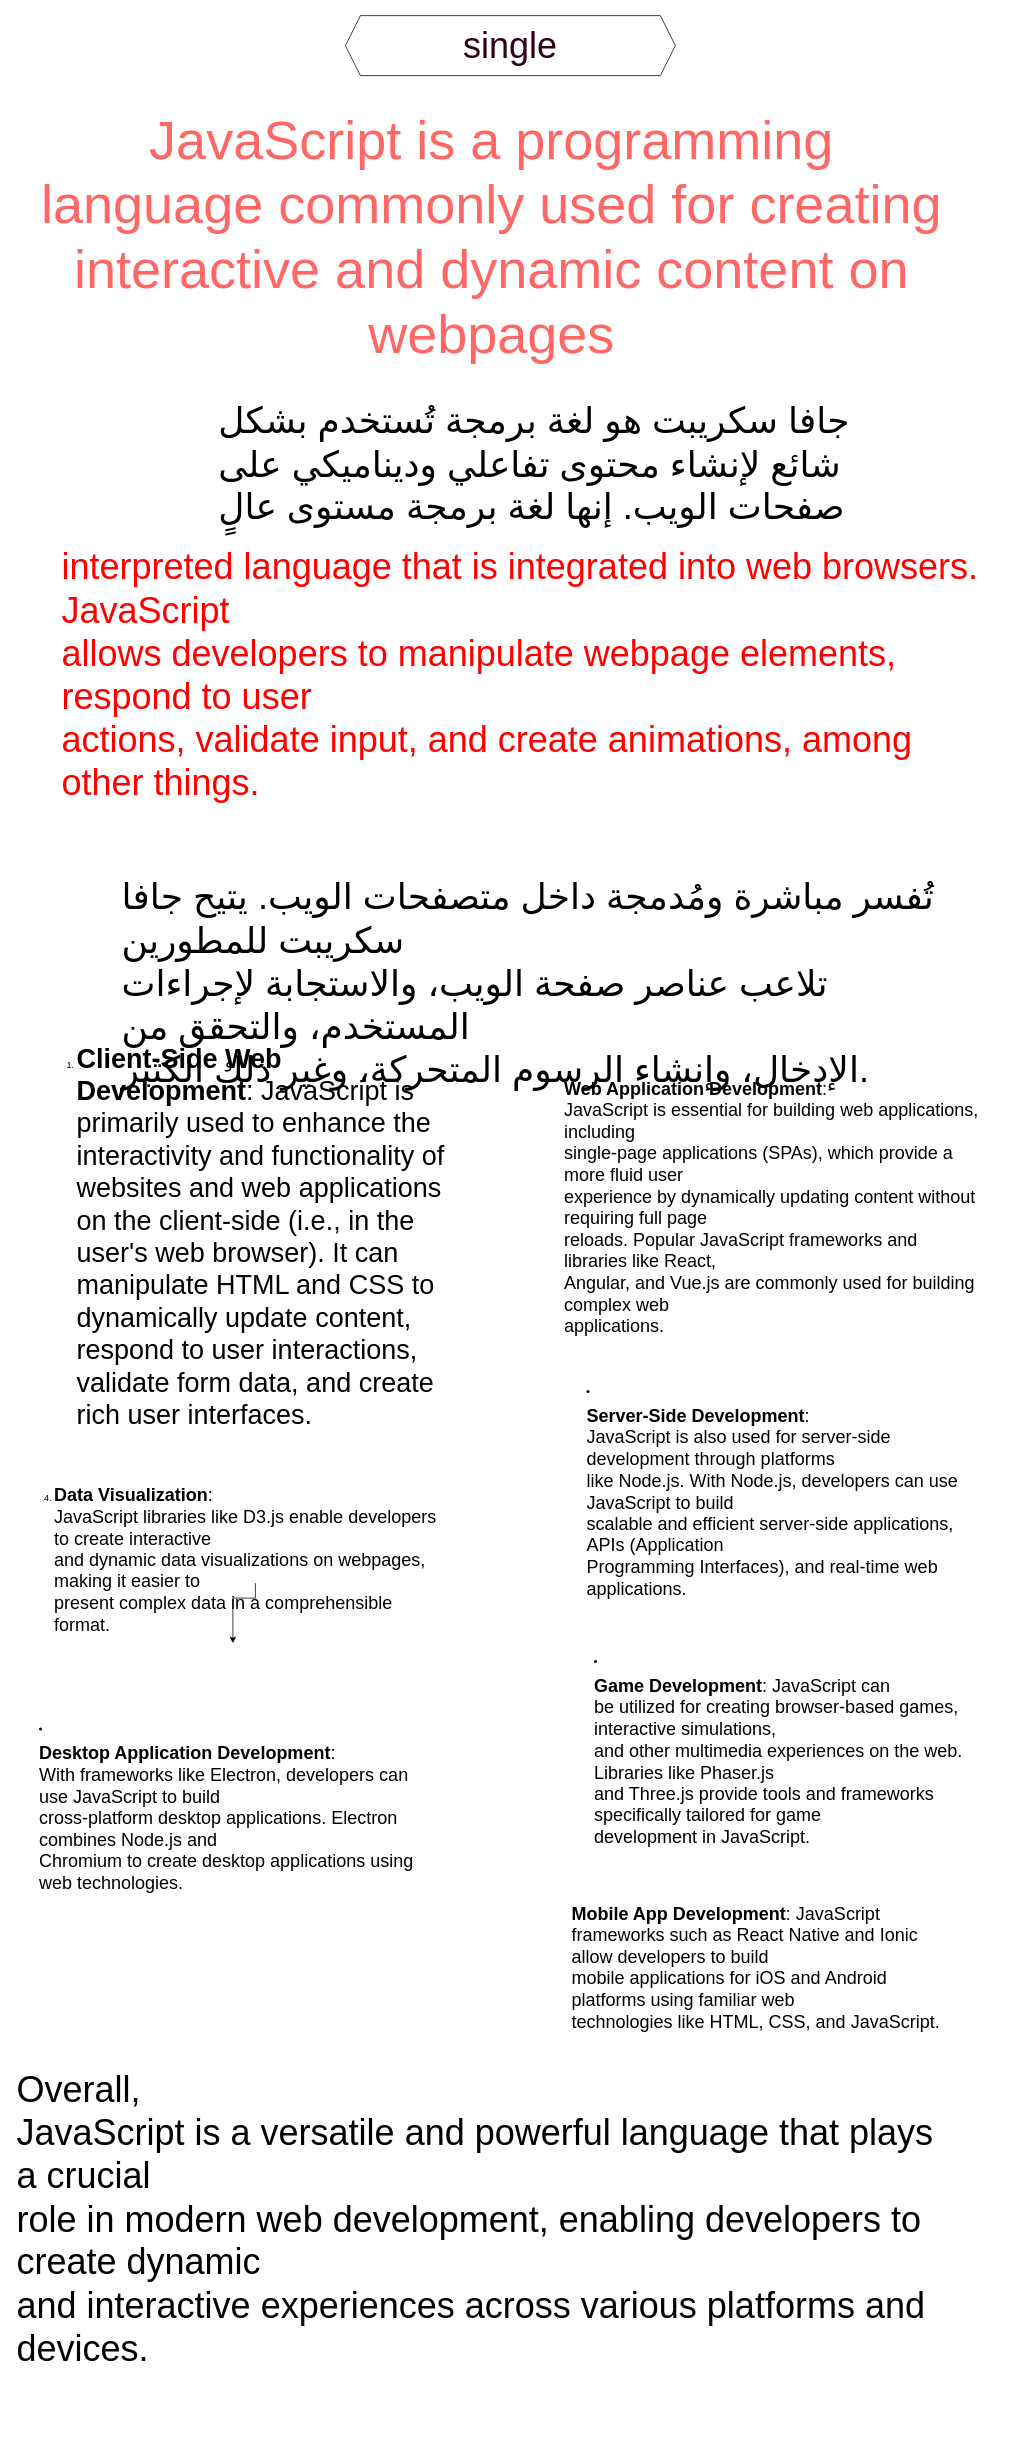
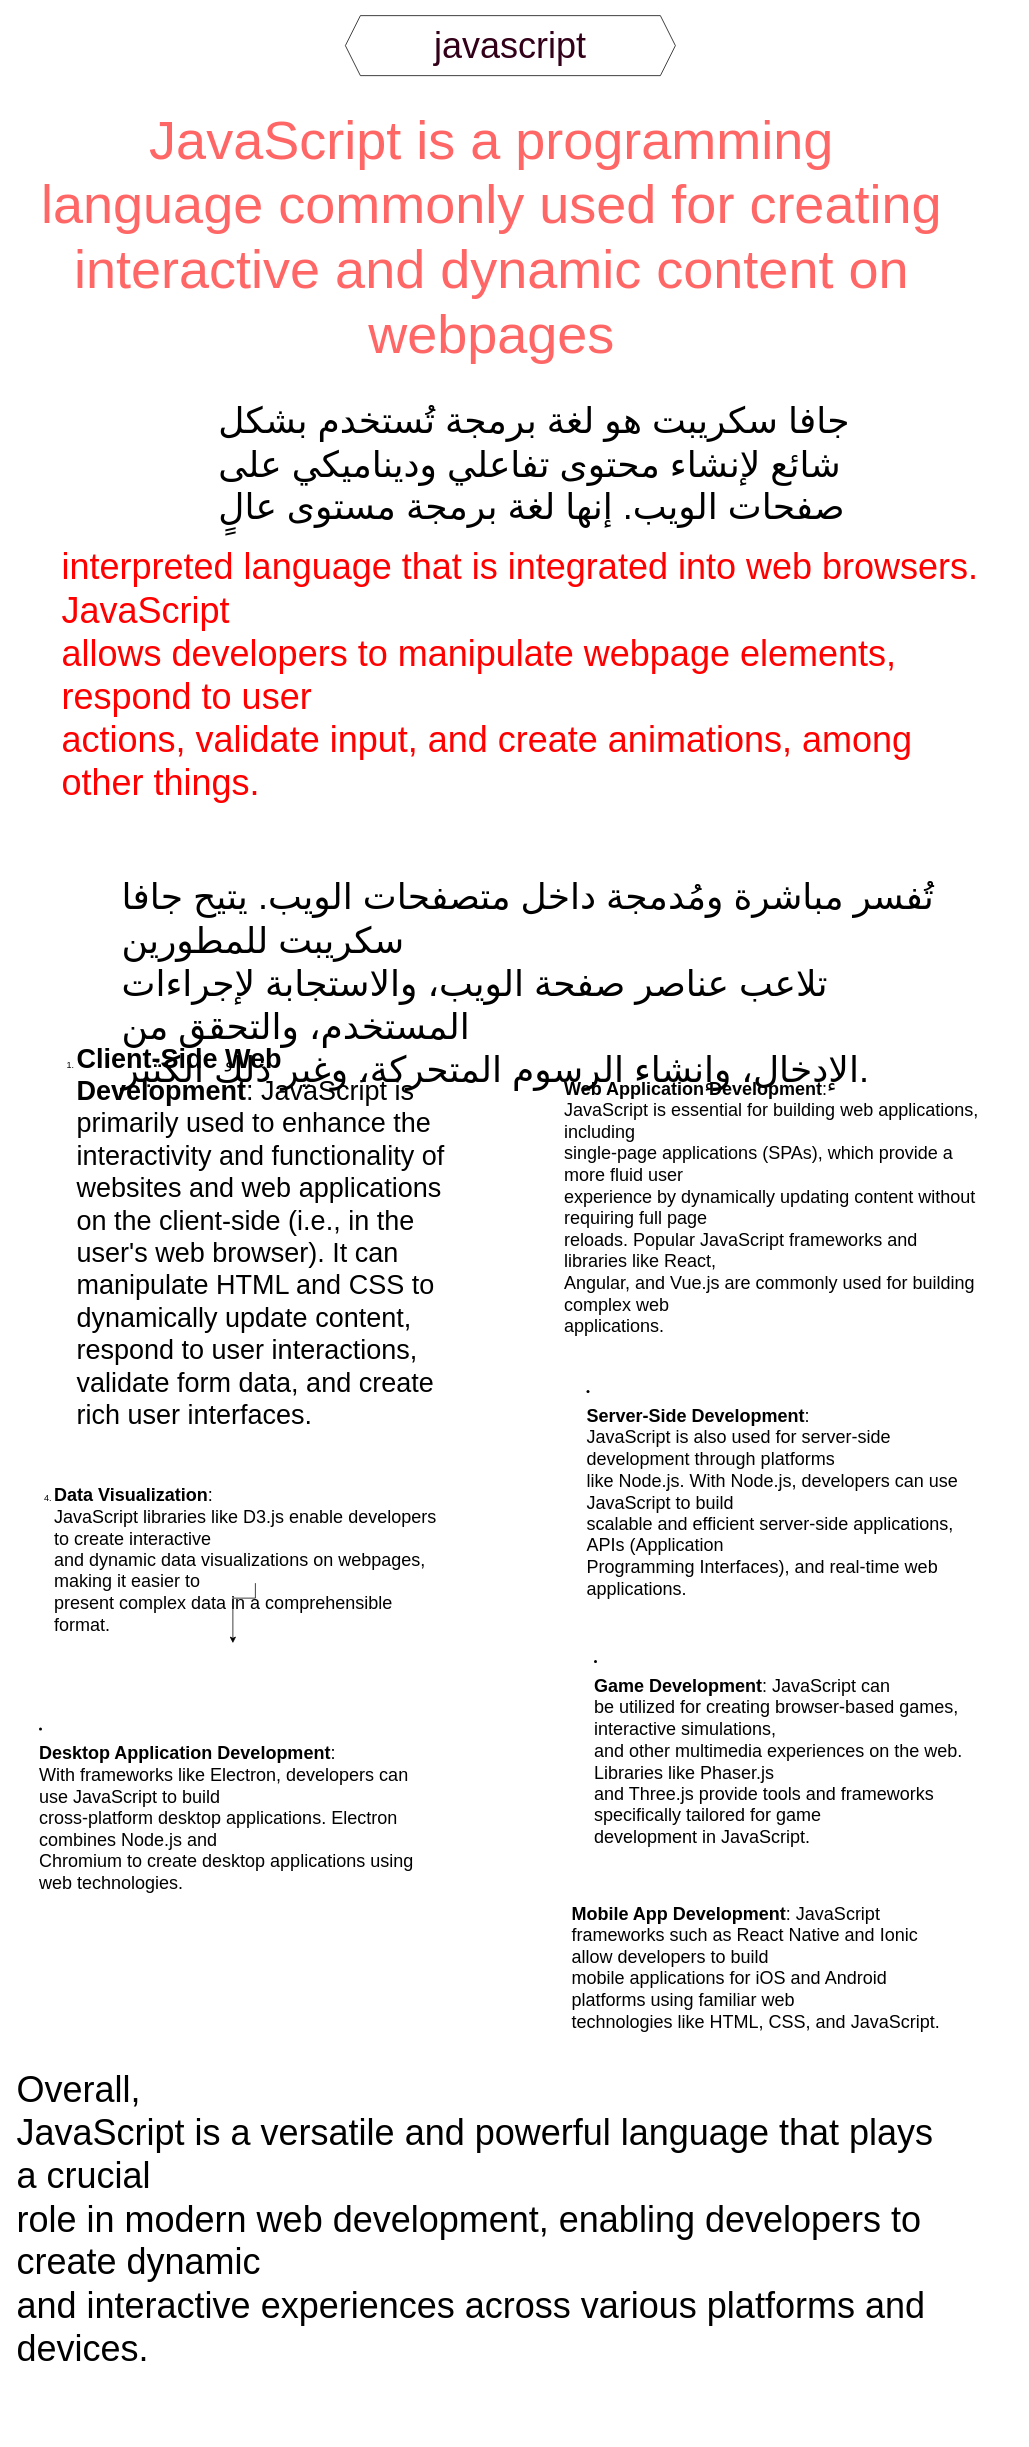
  <mxCell id="0" />
  <mxCell id="1" parent="0" />
  <mxCell id="2" value="&lt;font color=&quot;#ff6666&quot; style=&quot;font-size: 72px;&quot;&gt;JavaScript is a programming language commonly used for creating interactive and dynamic content on webpages&lt;/font&gt;" style="text;html=1;align=center;verticalAlign=middle;whiteSpace=wrap;rounded=0;" vertex="1" parent="1"><mxGeometry x="45" y="300" width="1220" height="30" as="geometry" /></mxCell>
- <mxCell id="3" value="&lt;font style=&quot;font-size: 48px;&quot; color=&quot;#33001a&quot;&gt;single&lt;/font&gt;" style="shape=hexagon;perimeter=hexagonPerimeter2;whiteSpace=wrap;html=1;fixedSize=1;" vertex="1" parent="1"><mxGeometry x="460" y="20" width="440" height="80" as="geometry" /></mxCell>
+ <mxCell id="3" value="&lt;font style=&quot;font-size: 48px;&quot; color=&quot;#33001a&quot;&gt;javascript&lt;/font&gt;" style="shape=hexagon;perimeter=hexagonPerimeter2;whiteSpace=wrap;html=1;fixedSize=1;" vertex="1" parent="1"><mxGeometry x="460" y="20" width="440" height="80" as="geometry" /></mxCell>
  <mxCell id="4" value="&lt;font style=&quot;font-size: 48px;&quot;&gt;جافا سكريبت هو لغة برمجة تُستخدم بشكل شائع لإنشاء محتوى تفاعلي وديناميكي على صفحات الويب. إنها لغة برمجة مستوى عالٍ&lt;/font&gt;" style="text;whiteSpace=wrap;html=1;" vertex="1" parent="1"><mxGeometry x="289" y="525" width="850" height="40" as="geometry" /></mxCell>
  <mxCell id="5" value="&lt;font color=&quot;#ff0000&quot; style=&quot;font-size: 48px;&quot;&gt;interpreted language that is integrated into web browsers. JavaScript &lt;br&gt;allows developers to manipulate webpage elements, respond to user &lt;br&gt;actions, validate input, and create animations, among other things.&lt;/font&gt;" style="text;whiteSpace=wrap;html=1;" vertex="1" parent="1"><mxGeometry x="80" y="720" width="1230" height="70" as="geometry" /></mxCell>
  <mxCell id="6" value="&lt;font style=&quot;font-size: 48px;&quot;&gt;تُفسر مباشرة ومُدمجة داخل متصفحات الويب. يتيح جافا سكريبت للمطورين &lt;br&gt;تلاعب عناصر صفحة الويب، والاستجابة لإجراءات المستخدم، والتحقق من &lt;br&gt;الإدخال، وإنشاء الرسوم المتحركة، وغير ذلك الكثير.&lt;/font&gt;" style="text;whiteSpace=wrap;html=1;" vertex="1" parent="1"><mxGeometry x="160" y="1160" width="1160" height="70" as="geometry" /></mxCell>
  <mxCell id="7" style="edgeStyle=orthogonalEdgeStyle;rounded=0;orthogonalLoop=1;jettySize=auto;html=1;" edge="1" parent="1" source="8" target="14"><mxGeometry relative="1" as="geometry" /></mxCell>
  <mxCell id="8" value="&lt;ol&gt;&lt;li&gt;&lt;p&gt;&lt;font style=&quot;font-size: 36px;&quot;&gt;&lt;strong&gt;Client-Side Web Development&lt;/strong&gt;: JavaScript is primarily used to enhance the interactivity and functionality of websites and web applications on the client-side (i.e., in the user's web browser). It can manipulate HTML and CSS to dynamically update content, respond to user interactions, validate form data, and create rich user interfaces.&lt;/font&gt;&lt;/p&gt;&lt;/li&gt;&lt;/ol&gt;" style="text;whiteSpace=wrap;html=1;" vertex="1" parent="1"><mxGeometry x="60" y="1370" width="560" height="740" as="geometry" /></mxCell>
  <mxCell id="9" value="&lt;font style=&quot;font-size: 24px;&quot;&gt;&lt;strong&gt;Web Application Development&lt;/strong&gt;:&#10; JavaScript is essential for building web applications, including &#10;single-page applications (SPAs), which provide a more fluid user &#10;experience by dynamically updating content without requiring full page &#10;reloads. Popular JavaScript frameworks and libraries like React, &#10;Angular, and Vue.js are commonly used for building complex web &#10;applications.&lt;/font&gt;" style="text;whiteSpace=wrap;html=1;" vertex="1" parent="1"><mxGeometry x="750" y="1430" width="560" height="480" as="geometry" /></mxCell>
  <mxCell id="10" value="&lt;li&gt;&lt;p&gt;&lt;font style=&quot;font-size: 24px;&quot;&gt;&lt;strong&gt;Server-Side Development&lt;/strong&gt;: &lt;br&gt;JavaScript is also used for server-side development through platforms &lt;br&gt;like Node.js. With Node.js, developers can use JavaScript to build &lt;br&gt;scalable and efficient server-side applications, APIs (Application &lt;br&gt;Programming Interfaces), and real-time web applications.&lt;/font&gt;&lt;/p&gt;&lt;/li&gt;" style="text;whiteSpace=wrap;html=1;" vertex="1" parent="1"><mxGeometry x="780" y="1840" width="530" height="140" as="geometry" /></mxCell>
  <mxCell id="11" value="&lt;li&gt;&lt;p&gt;&lt;font style=&quot;font-size: 24px;&quot;&gt;&lt;strong&gt;Game Development&lt;/strong&gt;: JavaScript can &lt;br&gt;be utilized for creating browser-based games, interactive simulations, &lt;br&gt;and other multimedia experiences on the web. Libraries like Phaser.js &lt;br&gt;and Three.js provide tools and frameworks specifically tailored for game&lt;br&gt; development in JavaScript.&lt;/font&gt;&lt;/p&gt;&lt;/li&gt;" style="text;whiteSpace=wrap;html=1;" vertex="1" parent="1"><mxGeometry x="790" y="2200" width="560" height="140" as="geometry" /></mxCell>
  <mxCell id="12" value="&lt;font style=&quot;font-size: 24px;&quot;&gt;&lt;strong&gt;Mobile App Development&lt;/strong&gt;: JavaScript &lt;br&gt;frameworks such as React Native and Ionic allow developers to build &lt;br&gt;mobile applications for iOS and Android platforms using familiar web &lt;br&gt;technologies like HTML, CSS, and JavaScript.&lt;/font&gt;" style="text;whiteSpace=wrap;html=1;" vertex="1" parent="1"><mxGeometry x="760" y="2530" width="520" height="100" as="geometry" /></mxCell>
  <mxCell id="13" value="&lt;li&gt;&lt;p&gt;&lt;font style=&quot;font-size: 24px;&quot;&gt;&lt;strong&gt;Desktop Application Development&lt;/strong&gt;: &lt;br&gt;With frameworks like Electron, developers can use JavaScript to build &lt;br&gt;cross-platform desktop applications. Electron combines Node.js and &lt;br&gt;Chromium to create desktop applications using web technologies.&lt;/font&gt;&lt;/p&gt;&lt;/li&gt;" style="text;whiteSpace=wrap;html=1;" vertex="1" parent="1"><mxGeometry x="50" y="2290" width="530" height="120" as="geometry" /></mxCell>
  <mxCell id="14" value="&lt;ol&gt;&lt;li value=&quot;4&quot;&gt;&lt;p&gt;&lt;font style=&quot;font-size: 24px;&quot;&gt;&lt;strong&gt;Data Visualization&lt;/strong&gt;:&lt;br&gt; JavaScript libraries like D3.js enable developers to create interactive&lt;br&gt; and dynamic data visualizations on webpages, making it easier to &lt;br&gt;present complex data in a comprehensible format.&lt;/font&gt;&lt;/p&gt;&lt;/li&gt;&lt;/ol&gt;&lt;p&gt;&lt;font size=&quot;3&quot;&gt;&lt;br&gt;&lt;/font&gt;&lt;/p&gt;" style="text;whiteSpace=wrap;html=1;" vertex="1" parent="1"><mxGeometry x="30" y="1960" width="560" height="230" as="geometry" /></mxCell>
  <mxCell id="15" value="&lt;font style=&quot;font-size: 48px;&quot;&gt;Overall,&lt;br&gt; JavaScript is a versatile and powerful language that plays a crucial &lt;br&gt;role in modern web development, enabling developers to create dynamic &lt;br&gt;and interactive experiences across various platforms and devices.&lt;/font&gt;" style="text;whiteSpace=wrap;html=1;" vertex="1" parent="1"><mxGeometry x="20" y="2750" width="1250" height="490" as="geometry" /></mxCell>
